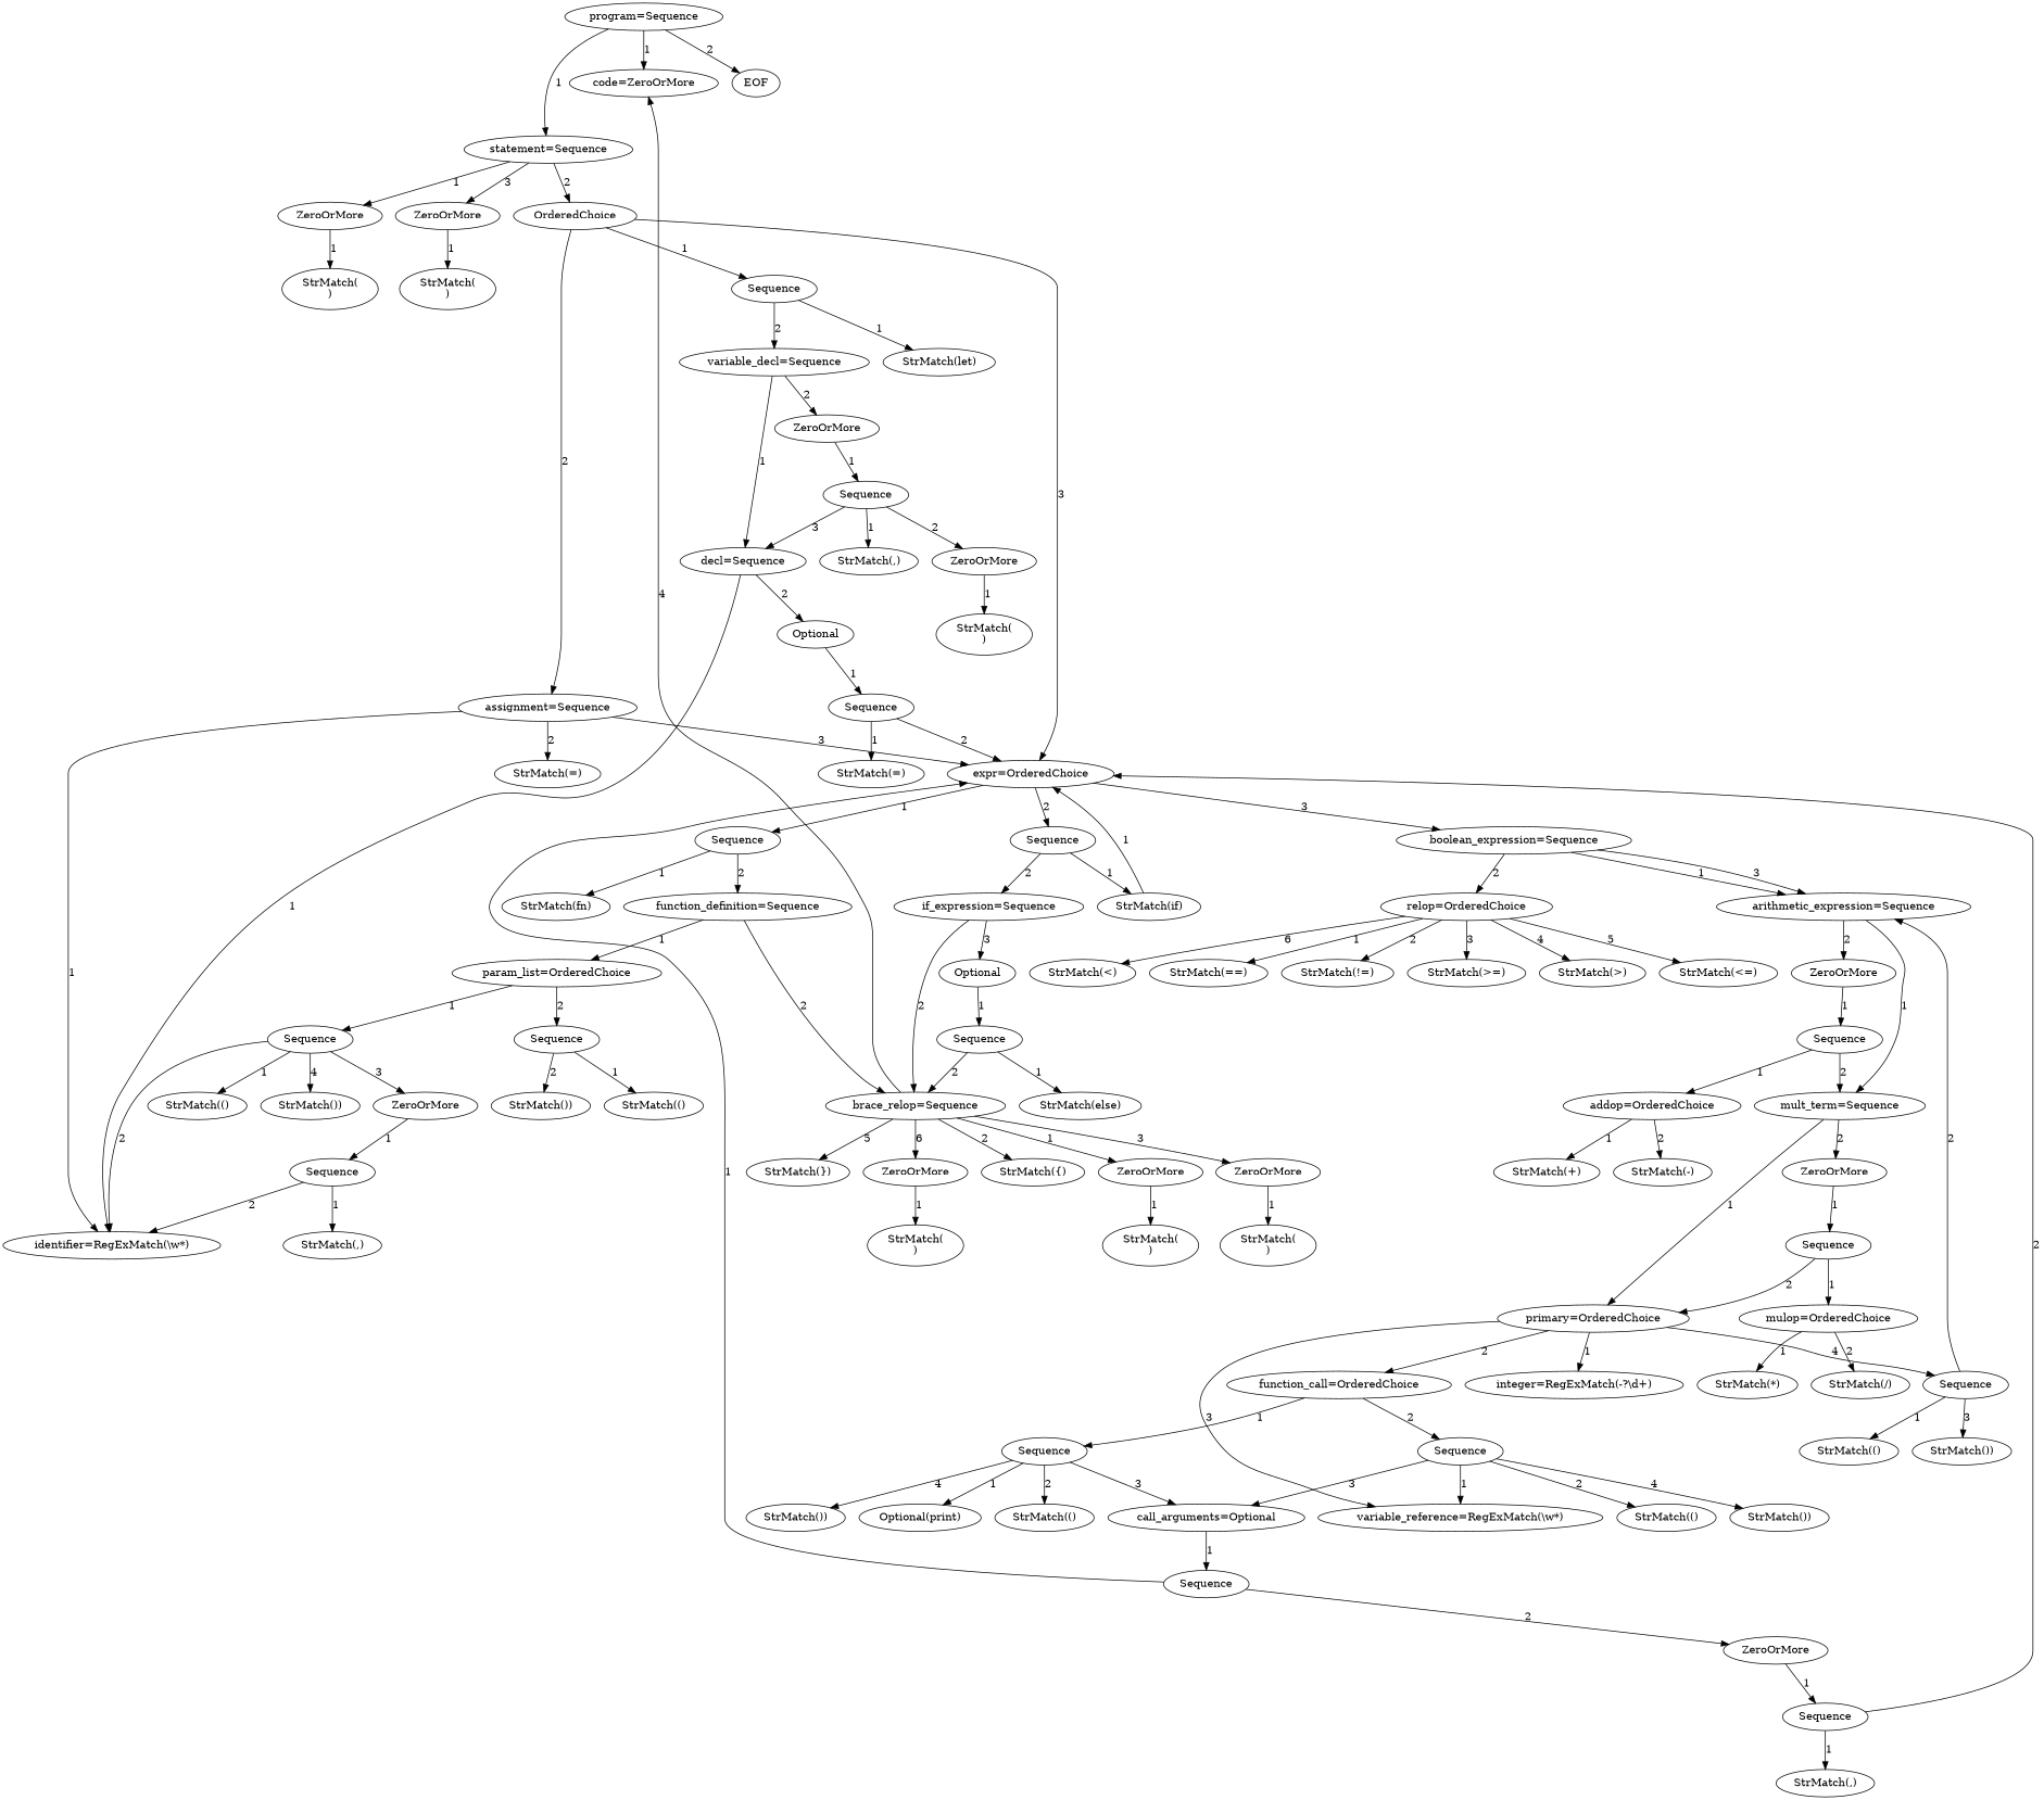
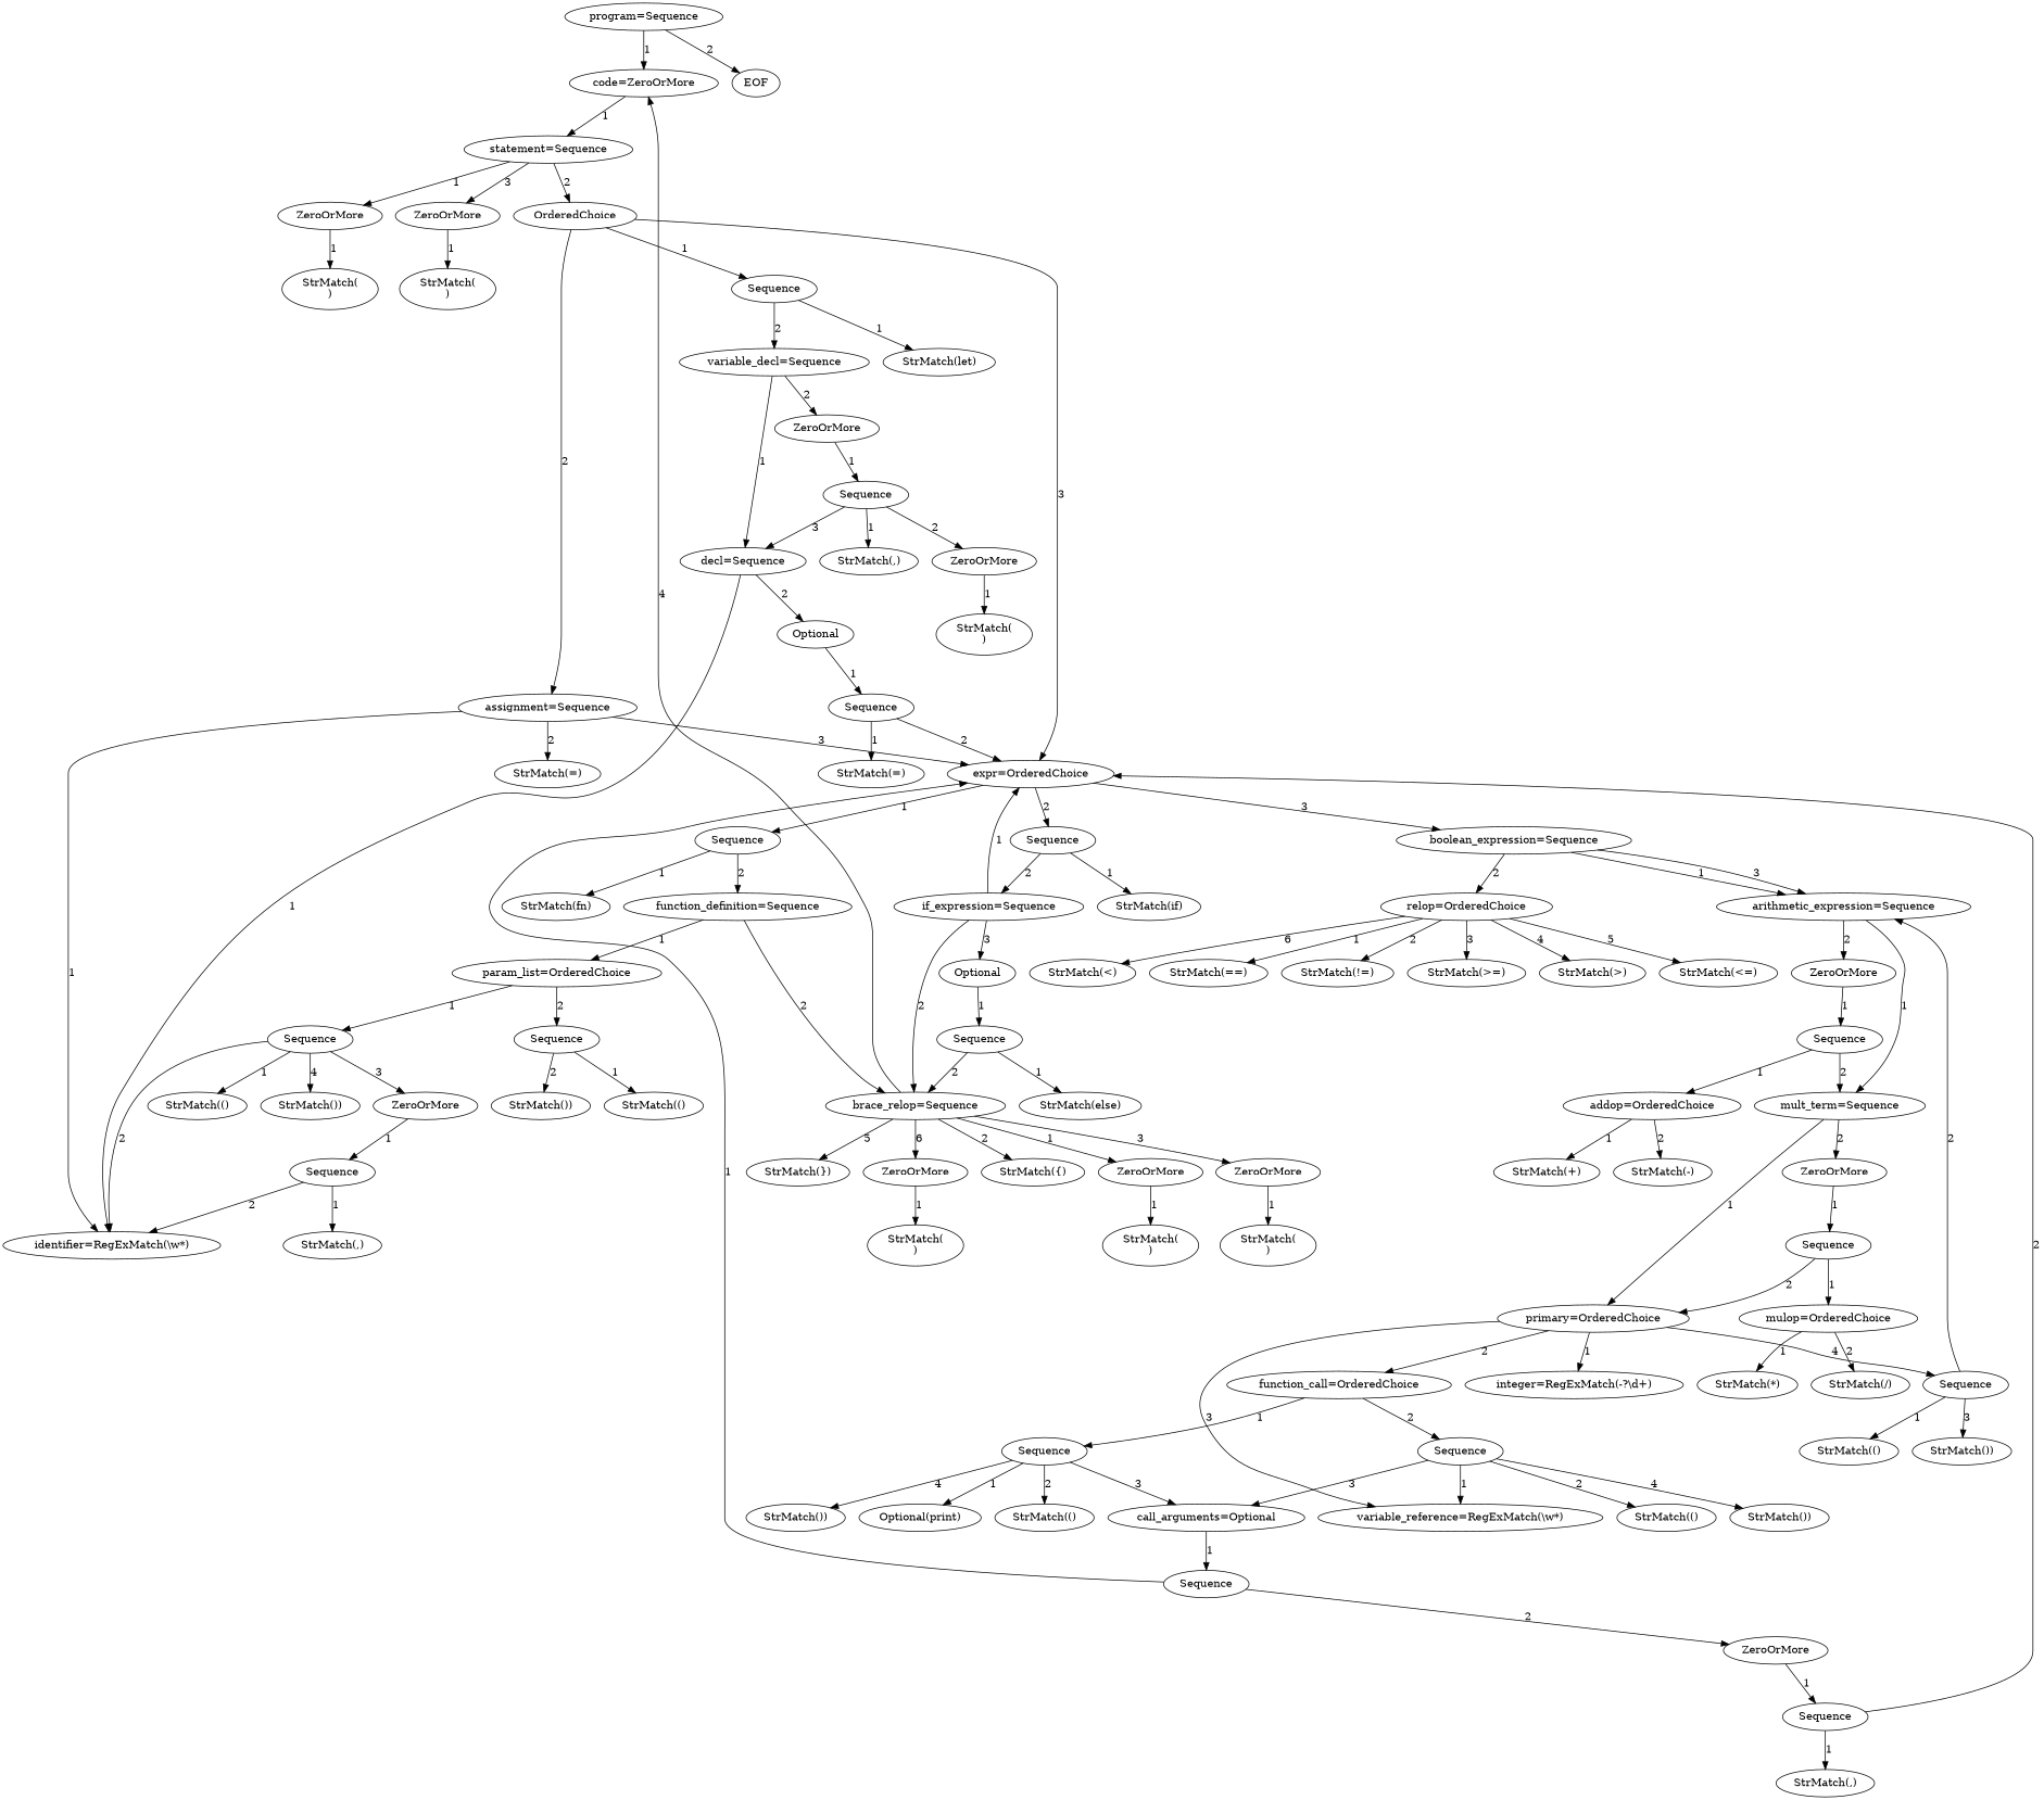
  digraph {
    n1 [label="program=Sequence"]
    n2 [label="code=ZeroOrMore"]
    n3 [label=EOF]
    n4 [label="statement=Sequence"]
    n5 [label=ZeroOrMore]
    n6 [label=OrderedChoice]
    n7 [label=ZeroOrMore]
    n8 [label="StrMatch(\n)"]
    n9 [label=Sequence]
    n10 [label="expr=OrderedChoice"]
    n11 [label="assignment=Sequence"]
    n12 [label="StrMatch(\n)"]
    n13 [label="StrMatch(let)"]
    n14 [label="variable_decl=Sequence"]
    n15 [label=Sequence]
    n16 [label=Sequence]
    n17 [label="boolean_expression=Sequence"]
    n18 [label="identifier=RegExMatch(\\w*)"]
    n19 [label="StrMatch(=)"]
    n20 [label="decl=Sequence"]
    n21 [label=ZeroOrMore]
    n22 [label=Optional]
    n23 [label=Sequence]
    n24 [label=Sequence]
    n25 [label="StrMatch(=)"]
    n26 [label="StrMatch(fn)"]
    n27 [label="function_definition=Sequence"]
    n28 [label="StrMatch(if)"]
    n29 [label="if_expression=Sequence"]
    n30 [label="arithmetic_expression=Sequence"]
    n31 [label="relop=OrderedChoice"]
    n32 [label="mult_term=Sequence"]
    n33 [label=ZeroOrMore]
    n34 [label="param_list=OrderedChoice"]
    n35 [label="brace_relop=Sequence"]
    n36 [label=Sequence]
    n37 [label=Sequence]
    n38 [label=ZeroOrMore]
    n39 [label="StrMatch({)"]
    n40 [label=ZeroOrMore]
    n41 [label="StrMatch(})"]
    n42 [label=ZeroOrMore]
    n43 [label="StrMatch(()"]
    n44 [label=ZeroOrMore]
    n45 [label="StrMatch())"]
    n46 [label="StrMatch(()"]
    n47 [label="StrMatch())"]
    n48 [label=Sequence]
    n49 [label="StrMatch(,)"]
    n50 [label="StrMatch(\n)"]
    n51 [label="StrMatch(\n)"]
    n52 [label="StrMatch(\n)"]
    n53 [label=Optional]
    n54 [label=Sequence]
    n55 [label="StrMatch(else)"]
    n56 [label="StrMatch(==)"]
    n57 [label="StrMatch(!=)"]
    n58 [label="StrMatch(>=)"]
    n59 [label="StrMatch(>)"]
    n60 [label="StrMatch(<=)"]
    n61 [label="StrMatch(<)"]
    n62 [label="primary=OrderedChoice"]
    n63 [label=ZeroOrMore]
    n64 [label=Sequence]
    n65 [label="integer=RegExMatch(-?\\d+)"]
    n66 [label="function_call=OrderedChoice"]
    n67 [label="variable_reference=RegExMatch(\\w*)"]
    n68 [label=Sequence]
    n69 [label=Sequence]
    n70 [label=Sequence]
    n71 [label=Sequence]
    n72 [label="StrMatch(()"]
    n73 [label="StrMatch())"]
    n74 [label="Optional(print)"]
    n75 [label="StrMatch(()"]
    n76 [label="call_arguments=Optional"]
    n77 [label="StrMatch())"]
    n78 [label="StrMatch(()"]
    n79 [label="StrMatch())"]
    n80 [label=Sequence]
    n81 [label=ZeroOrMore]
    n82 [label=Sequence]
    n83 [label="StrMatch(,)"]
    n84 [label="mulop=OrderedChoice"]
    n85 [label="StrMatch(*)"]
    n86 [label="StrMatch(/)"]
    n87 [label="addop=OrderedChoice"]
    n88 [label="StrMatch(+)"]
    n89 [label="StrMatch(-)"]
    n90 [label="StrMatch(,)"]
    n91 [label=ZeroOrMore]
    n92 [label="StrMatch(\n)"]
    n1 -> n2 [label=1]
    n1 -> n3 [label=2]
-   n1 -> n4 [label=1]
+   n2 -> n4 [label=1]
    n4 -> n5 [label=1]
    n4 -> n6 [label=2]
    n4 -> n7 [label=3]
    n5 -> n8 [label=1]
    n6 -> n9 [label=1]
    n6 -> n10 [label=3]
    n6 -> n11 [label=2]
    n7 -> n12 [label=1]
    n9 -> n13 [label=1]
    n9 -> n14 [label=2]
    n10 -> n15 [label=1]
    n10 -> n16 [label=2]
    n10 -> n17 [label=3]
    n11 -> n10 [label=3]
    n11 -> n18 [label=1]
    n11 -> n19 [label=2]
    n14 -> n20 [label=1]
    n14 -> n21 [label=2]
    n15 -> n26 [label=1]
    n15 -> n27 [label=2]
    n16 -> n28 [label=1]
    n16 -> n29 [label=2]
    n17 -> n30 [label=1]
    n17 -> n30 [label=3]
    n17 -> n31 [label=2]
    n20 -> n18 [label=1]
    n20 -> n22 [label=2]
    n21 -> n23 [label=1]
    n22 -> n24 [label=1]
    n23 -> n20 [label=3]
    n23 -> n90 [label=1]
    n23 -> n91 [label=2]
    n24 -> n10 [label=2]
    n24 -> n25 [label=1]
    n27 -> n34 [label=1]
    n27 -> n35 [label=2]
-   n28 -> n10 [label=1]
+   n29 -> n10 [label=1]
    n29 -> n35 [label=2]
    n29 -> n53 [label=3]
    n30 -> n32 [label=1]
    n30 -> n33 [label=2]
    n31 -> n56 [label=1]
    n31 -> n57 [label=2]
    n31 -> n58 [label=3]
    n31 -> n59 [label=4]
    n31 -> n60 [label=5]
    n31 -> n61 [label=6]
    n32 -> n62 [label=1]
    n32 -> n63 [label=2]
    n33 -> n64 [label=1]
    n34 -> n36 [label=1]
    n34 -> n37 [label=2]
    n35 -> n2 [label=4]
    n35 -> n38 [label=1]
    n35 -> n39 [label=2]
    n35 -> n40 [label=3]
    n35 -> n41 [label=5]
    n35 -> n42 [label=6]
    n36 -> n18 [label=2]
    n36 -> n43 [label=1]
    n36 -> n44 [label=3]
    n36 -> n45 [label=4]
    n37 -> n46 [label=1]
    n37 -> n47 [label=2]
    n38 -> n50 [label=1]
    n40 -> n51 [label=1]
    n42 -> n52 [label=1]
    n44 -> n48 [label=1]
    n48 -> n18 [label=2]
    n48 -> n49 [label=1]
    n53 -> n54 [label=1]
    n54 -> n35 [label=2]
    n54 -> n55 [label=1]
    n62 -> n65 [label=1]
    n62 -> n66 [label=2]
    n62 -> n67 [label=3]
    n62 -> n68 [label=4]
    n63 -> n69 [label=1]
    n64 -> n32 [label=2]
    n64 -> n87 [label=1]
    n66 -> n70 [label=1]
    n66 -> n71 [label=2]
    n68 -> n30 [label=2]
    n68 -> n72 [label=1]
    n68 -> n73 [label=3]
    n69 -> n62 [label=2]
    n69 -> n84 [label=1]
    n70 -> n74 [label=1]
    n70 -> n75 [label=2]
    n70 -> n76 [label=3]
    n70 -> n77 [label=4]
    n71 -> n67 [label=1]
    n71 -> n76 [label=3]
    n71 -> n78 [label=2]
    n71 -> n79 [label=4]
    n76 -> n80 [label=1]
    n80 -> n10 [label=1]
    n80 -> n81 [label=2]
    n81 -> n82 [label=1]
    n82 -> n10 [label=2]
    n82 -> n83 [label=1]
    n84 -> n85 [label=1]
    n84 -> n86 [label=2]
    n87 -> n88 [label=1]
    n87 -> n89 [label=2]
    n91 -> n92 [label=1]
  }
